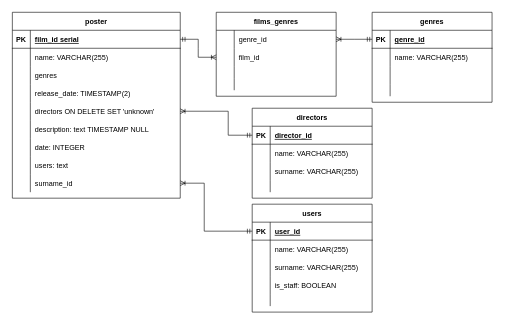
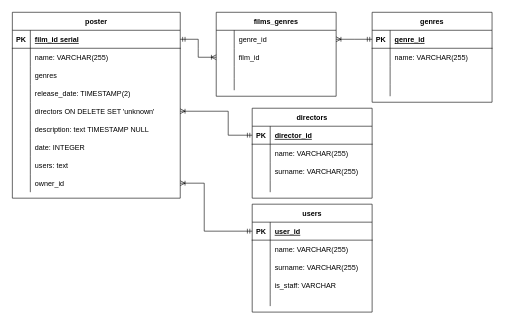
  <mxCell id="0" />
  <mxCell id="1" parent="0" />
  <mxCell id="2" value="poster" style="shape=table;startSize=30;container=1;collapsible=1;childLayout=tableLayout;fixedRows=1;rowLines=0;fontStyle=1;align=center;resizeLast=1;" parent="1" vertex="1"><mxGeometry x="20" y="20" width="280" height="310" as="geometry" /></mxCell>
  <mxCell id="3" value="" style="shape=tableRow;horizontal=0;startSize=0;swimlaneHead=0;swimlaneBody=0;fillColor=none;collapsible=0;dropTarget=0;points=[[0,0.5],[1,0.5]];portConstraint=eastwest;top=0;left=0;right=0;bottom=1;" parent="2" vertex="1"><mxGeometry y="30" width="280" height="30" as="geometry" /></mxCell>
  <mxCell id="4" value="PK" style="shape=partialRectangle;connectable=0;fillColor=none;top=0;left=0;bottom=0;right=0;fontStyle=1;overflow=hidden;" parent="3" vertex="1"><mxGeometry width="30" height="30" as="geometry"><mxRectangle width="30" height="30" as="alternateBounds" /></mxGeometry></mxCell>
  <mxCell id="5" value="film_id serial" style="shape=partialRectangle;connectable=0;fillColor=none;top=0;left=0;bottom=0;right=0;align=left;spacingLeft=6;fontStyle=5;overflow=hidden;" parent="3" vertex="1"><mxGeometry x="30" width="250" height="30" as="geometry"><mxRectangle width="250" height="30" as="alternateBounds" /></mxGeometry></mxCell>
  <mxCell id="6" value="" style="shape=tableRow;horizontal=0;startSize=0;swimlaneHead=0;swimlaneBody=0;fillColor=none;collapsible=0;dropTarget=0;points=[[0,0.5],[1,0.5]];portConstraint=eastwest;top=0;left=0;right=0;bottom=0;" parent="2" vertex="1"><mxGeometry y="60" width="280" height="30" as="geometry" /></mxCell>
  <mxCell id="7" value="" style="shape=partialRectangle;connectable=0;fillColor=none;top=0;left=0;bottom=0;right=0;editable=1;overflow=hidden;" parent="6" vertex="1"><mxGeometry width="30" height="30" as="geometry"><mxRectangle width="30" height="30" as="alternateBounds" /></mxGeometry></mxCell>
  <mxCell id="8" value="name: VARCHAR(255)" style="shape=partialRectangle;connectable=0;fillColor=none;top=0;left=0;bottom=0;right=0;align=left;spacingLeft=6;overflow=hidden;" parent="6" vertex="1"><mxGeometry x="30" width="250" height="30" as="geometry"><mxRectangle width="250" height="30" as="alternateBounds" /></mxGeometry></mxCell>
  <mxCell id="9" value="" style="shape=tableRow;horizontal=0;startSize=0;swimlaneHead=0;swimlaneBody=0;fillColor=none;collapsible=0;dropTarget=0;points=[[0,0.5],[1,0.5]];portConstraint=eastwest;top=0;left=0;right=0;bottom=0;" parent="2" vertex="1"><mxGeometry y="90" width="280" height="30" as="geometry" /></mxCell>
  <mxCell id="10" value="" style="shape=partialRectangle;connectable=0;fillColor=none;top=0;left=0;bottom=0;right=0;editable=1;overflow=hidden;" parent="9" vertex="1"><mxGeometry width="30" height="30" as="geometry"><mxRectangle width="30" height="30" as="alternateBounds" /></mxGeometry></mxCell>
  <mxCell id="11" value="genres" style="shape=partialRectangle;connectable=0;fillColor=none;top=0;left=0;bottom=0;right=0;align=left;spacingLeft=6;overflow=hidden;" parent="9" vertex="1"><mxGeometry x="30" width="250" height="30" as="geometry"><mxRectangle width="250" height="30" as="alternateBounds" /></mxGeometry></mxCell>
  <mxCell id="12" value="" style="shape=tableRow;horizontal=0;startSize=0;swimlaneHead=0;swimlaneBody=0;fillColor=none;collapsible=0;dropTarget=0;points=[[0,0.5],[1,0.5]];portConstraint=eastwest;top=0;left=0;right=0;bottom=0;" parent="2" vertex="1"><mxGeometry y="120" width="280" height="30" as="geometry" /></mxCell>
  <mxCell id="13" value="" style="shape=partialRectangle;connectable=0;fillColor=none;top=0;left=0;bottom=0;right=0;editable=1;overflow=hidden;" parent="12" vertex="1"><mxGeometry width="30" height="30" as="geometry"><mxRectangle width="30" height="30" as="alternateBounds" /></mxGeometry></mxCell>
  <mxCell id="14" value="release_date: TIMESTAMP(2)" style="shape=partialRectangle;connectable=0;fillColor=none;top=0;left=0;bottom=0;right=0;align=left;spacingLeft=6;overflow=hidden;" parent="12" vertex="1"><mxGeometry x="30" width="250" height="30" as="geometry"><mxRectangle width="250" height="30" as="alternateBounds" /></mxGeometry></mxCell>
  <mxCell id="15" value="" style="shape=tableRow;horizontal=0;startSize=0;swimlaneHead=0;swimlaneBody=0;fillColor=none;collapsible=0;dropTarget=0;points=[[0,0.5],[1,0.5]];portConstraint=eastwest;top=0;left=0;right=0;bottom=0;" parent="2" vertex="1"><mxGeometry y="150" width="280" height="30" as="geometry" /></mxCell>
  <mxCell id="16" value="" style="shape=partialRectangle;connectable=0;fillColor=none;top=0;left=0;bottom=0;right=0;editable=1;overflow=hidden;" parent="15" vertex="1"><mxGeometry width="30" height="30" as="geometry"><mxRectangle width="30" height="30" as="alternateBounds" /></mxGeometry></mxCell>
  <mxCell id="17" value="directors ON DELETE SET 'unknown'" style="shape=partialRectangle;connectable=0;fillColor=none;top=0;left=0;bottom=0;right=0;align=left;spacingLeft=6;overflow=hidden;" parent="15" vertex="1"><mxGeometry x="30" width="250" height="30" as="geometry"><mxRectangle width="250" height="30" as="alternateBounds" /></mxGeometry></mxCell>
  <mxCell id="18" value="" style="shape=tableRow;horizontal=0;startSize=0;swimlaneHead=0;swimlaneBody=0;fillColor=none;collapsible=0;dropTarget=0;points=[[0,0.5],[1,0.5]];portConstraint=eastwest;top=0;left=0;right=0;bottom=0;" parent="2" vertex="1"><mxGeometry y="180" width="280" height="30" as="geometry" /></mxCell>
  <mxCell id="19" value="" style="shape=partialRectangle;connectable=0;fillColor=none;top=0;left=0;bottom=0;right=0;editable=1;overflow=hidden;" parent="18" vertex="1"><mxGeometry width="30" height="30" as="geometry"><mxRectangle width="30" height="30" as="alternateBounds" /></mxGeometry></mxCell>
  <mxCell id="20" value="description: text TIMESTAMP NULL " style="shape=partialRectangle;connectable=0;fillColor=none;top=0;left=0;bottom=0;right=0;align=left;spacingLeft=6;overflow=hidden;" parent="18" vertex="1"><mxGeometry x="30" width="250" height="30" as="geometry"><mxRectangle width="250" height="30" as="alternateBounds" /></mxGeometry></mxCell>
  <mxCell id="21" value="" style="shape=tableRow;horizontal=0;startSize=0;swimlaneHead=0;swimlaneBody=0;fillColor=none;collapsible=0;dropTarget=0;points=[[0,0.5],[1,0.5]];portConstraint=eastwest;top=0;left=0;right=0;bottom=0;" parent="2" vertex="1"><mxGeometry y="210" width="280" height="30" as="geometry" /></mxCell>
  <mxCell id="22" value="" style="shape=partialRectangle;connectable=0;fillColor=none;top=0;left=0;bottom=0;right=0;editable=1;overflow=hidden;" parent="21" vertex="1"><mxGeometry width="30" height="30" as="geometry"><mxRectangle width="30" height="30" as="alternateBounds" /></mxGeometry></mxCell>
  <mxCell id="23" value="date: INTEGER " style="shape=partialRectangle;connectable=0;fillColor=none;top=0;left=0;bottom=0;right=0;align=left;spacingLeft=6;overflow=hidden;" parent="21" vertex="1"><mxGeometry x="30" width="250" height="30" as="geometry"><mxRectangle width="250" height="30" as="alternateBounds" /></mxGeometry></mxCell>
  <mxCell id="24" value="" style="shape=tableRow;horizontal=0;startSize=0;swimlaneHead=0;swimlaneBody=0;fillColor=none;collapsible=0;dropTarget=0;points=[[0,0.5],[1,0.5]];portConstraint=eastwest;top=0;left=0;right=0;bottom=0;" parent="2" vertex="1"><mxGeometry y="240" width="280" height="30" as="geometry" /></mxCell>
  <mxCell id="25" value="" style="shape=partialRectangle;connectable=0;fillColor=none;top=0;left=0;bottom=0;right=0;editable=1;overflow=hidden;" parent="24" vertex="1"><mxGeometry width="30" height="30" as="geometry"><mxRectangle width="30" height="30" as="alternateBounds" /></mxGeometry></mxCell>
  <mxCell id="26" value="users: text" style="shape=partialRectangle;connectable=0;fillColor=none;top=0;left=0;bottom=0;right=0;align=left;spacingLeft=6;overflow=hidden;" parent="24" vertex="1"><mxGeometry x="30" width="250" height="30" as="geometry"><mxRectangle width="250" height="30" as="alternateBounds" /></mxGeometry></mxCell>
  <mxCell id="27" value="" style="shape=tableRow;horizontal=0;startSize=0;swimlaneHead=0;swimlaneBody=0;fillColor=none;collapsible=0;dropTarget=0;points=[[0,0.5],[1,0.5]];portConstraint=eastwest;top=0;left=0;right=0;bottom=0;" parent="2" vertex="1"><mxGeometry y="270" width="280" height="30" as="geometry" /></mxCell>
  <mxCell id="28" value="" style="shape=partialRectangle;connectable=0;fillColor=none;top=0;left=0;bottom=0;right=0;editable=1;overflow=hidden;" parent="27" vertex="1"><mxGeometry width="30" height="30" as="geometry"><mxRectangle width="30" height="30" as="alternateBounds" /></mxGeometry></mxCell>
- <mxCell id="29" value="surname_id" style="shape=partialRectangle;connectable=0;fillColor=none;top=0;left=0;bottom=0;right=0;align=left;spacingLeft=6;overflow=hidden;" parent="27" vertex="1"><mxGeometry x="30" width="250" height="30" as="geometry"><mxRectangle width="250" height="30" as="alternateBounds" /></mxGeometry></mxCell>
+ <mxCell id="29" value="owner_id" style="shape=partialRectangle;connectable=0;fillColor=none;top=0;left=0;bottom=0;right=0;align=left;spacingLeft=6;overflow=hidden;" parent="27" vertex="1"><mxGeometry x="30" width="250" height="30" as="geometry"><mxRectangle width="250" height="30" as="alternateBounds" /></mxGeometry></mxCell>
  <mxCell id="30" value="genres" style="shape=table;startSize=30;container=1;collapsible=1;childLayout=tableLayout;fixedRows=1;rowLines=0;fontStyle=1;align=center;resizeLast=1;" parent="1" vertex="1"><mxGeometry x="620" y="20" width="200" height="150" as="geometry" /></mxCell>
  <mxCell id="31" value="" style="shape=tableRow;horizontal=0;startSize=0;swimlaneHead=0;swimlaneBody=0;fillColor=none;collapsible=0;dropTarget=0;points=[[0,0.5],[1,0.5]];portConstraint=eastwest;top=0;left=0;right=0;bottom=1;" parent="30" vertex="1"><mxGeometry y="30" width="200" height="30" as="geometry" /></mxCell>
  <mxCell id="32" value="PK" style="shape=partialRectangle;connectable=0;fillColor=none;top=0;left=0;bottom=0;right=0;fontStyle=1;overflow=hidden;" parent="31" vertex="1"><mxGeometry width="30" height="30" as="geometry"><mxRectangle width="30" height="30" as="alternateBounds" /></mxGeometry></mxCell>
  <mxCell id="33" value="genre_id" style="shape=partialRectangle;connectable=0;fillColor=none;top=0;left=0;bottom=0;right=0;align=left;spacingLeft=6;fontStyle=5;overflow=hidden;" parent="31" vertex="1"><mxGeometry x="30" width="170" height="30" as="geometry"><mxRectangle width="170" height="30" as="alternateBounds" /></mxGeometry></mxCell>
  <mxCell id="34" value="" style="shape=tableRow;horizontal=0;startSize=0;swimlaneHead=0;swimlaneBody=0;fillColor=none;collapsible=0;dropTarget=0;points=[[0,0.5],[1,0.5]];portConstraint=eastwest;top=0;left=0;right=0;bottom=0;" parent="30" vertex="1"><mxGeometry y="60" width="200" height="30" as="geometry" /></mxCell>
  <mxCell id="35" value="" style="shape=partialRectangle;connectable=0;fillColor=none;top=0;left=0;bottom=0;right=0;editable=1;overflow=hidden;" parent="34" vertex="1"><mxGeometry width="30" height="30" as="geometry"><mxRectangle width="30" height="30" as="alternateBounds" /></mxGeometry></mxCell>
  <mxCell id="36" value="name: VARCHAR(255)" style="shape=partialRectangle;connectable=0;fillColor=none;top=0;left=0;bottom=0;right=0;align=left;spacingLeft=6;overflow=hidden;" parent="34" vertex="1"><mxGeometry x="30" width="170" height="30" as="geometry"><mxRectangle width="170" height="30" as="alternateBounds" /></mxGeometry></mxCell>
  <mxCell id="37" value="" style="shape=tableRow;horizontal=0;startSize=0;swimlaneHead=0;swimlaneBody=0;fillColor=none;collapsible=0;dropTarget=0;points=[[0,0.5],[1,0.5]];portConstraint=eastwest;top=0;left=0;right=0;bottom=0;" parent="30" vertex="1"><mxGeometry y="90" width="200" height="30" as="geometry" /></mxCell>
  <mxCell id="38" value="" style="shape=partialRectangle;connectable=0;fillColor=none;top=0;left=0;bottom=0;right=0;editable=1;overflow=hidden;" parent="37" vertex="1"><mxGeometry width="30" height="30" as="geometry"><mxRectangle width="30" height="30" as="alternateBounds" /></mxGeometry></mxCell>
  <mxCell id="39" value="" style="shape=partialRectangle;connectable=0;fillColor=none;top=0;left=0;bottom=0;right=0;align=left;spacingLeft=6;overflow=hidden;" parent="37" vertex="1"><mxGeometry x="30" width="170" height="30" as="geometry"><mxRectangle width="170" height="30" as="alternateBounds" /></mxGeometry></mxCell>
  <mxCell id="40" value="" style="shape=tableRow;horizontal=0;startSize=0;swimlaneHead=0;swimlaneBody=0;fillColor=none;collapsible=0;dropTarget=0;points=[[0,0.5],[1,0.5]];portConstraint=eastwest;top=0;left=0;right=0;bottom=0;" parent="30" vertex="1"><mxGeometry y="120" width="200" height="20" as="geometry" /></mxCell>
  <mxCell id="41" value="" style="shape=partialRectangle;connectable=0;fillColor=none;top=0;left=0;bottom=0;right=0;editable=1;overflow=hidden;" parent="40" vertex="1"><mxGeometry width="30" height="20" as="geometry"><mxRectangle width="30" height="20" as="alternateBounds" /></mxGeometry></mxCell>
  <mxCell id="42" value="" style="shape=partialRectangle;connectable=0;fillColor=none;top=0;left=0;bottom=0;right=0;align=left;spacingLeft=6;overflow=hidden;" parent="40" vertex="1"><mxGeometry x="30" width="170" height="20" as="geometry"><mxRectangle width="170" height="20" as="alternateBounds" /></mxGeometry></mxCell>
  <mxCell id="43" value="directors" style="shape=table;startSize=30;container=1;collapsible=1;childLayout=tableLayout;fixedRows=1;rowLines=0;fontStyle=1;align=center;resizeLast=1;" parent="1" vertex="1"><mxGeometry x="420" y="180" width="200" height="150" as="geometry" /></mxCell>
  <mxCell id="44" value="" style="shape=tableRow;horizontal=0;startSize=0;swimlaneHead=0;swimlaneBody=0;fillColor=none;collapsible=0;dropTarget=0;points=[[0,0.5],[1,0.5]];portConstraint=eastwest;top=0;left=0;right=0;bottom=1;" parent="43" vertex="1"><mxGeometry y="30" width="200" height="30" as="geometry" /></mxCell>
  <mxCell id="45" value="PK" style="shape=partialRectangle;connectable=0;fillColor=none;top=0;left=0;bottom=0;right=0;fontStyle=1;overflow=hidden;" parent="44" vertex="1"><mxGeometry width="30" height="30" as="geometry"><mxRectangle width="30" height="30" as="alternateBounds" /></mxGeometry></mxCell>
  <mxCell id="46" value="director_id" style="shape=partialRectangle;connectable=0;fillColor=none;top=0;left=0;bottom=0;right=0;align=left;spacingLeft=6;fontStyle=5;overflow=hidden;" parent="44" vertex="1"><mxGeometry x="30" width="170" height="30" as="geometry"><mxRectangle width="170" height="30" as="alternateBounds" /></mxGeometry></mxCell>
  <mxCell id="47" value="" style="shape=tableRow;horizontal=0;startSize=0;swimlaneHead=0;swimlaneBody=0;fillColor=none;collapsible=0;dropTarget=0;points=[[0,0.5],[1,0.5]];portConstraint=eastwest;top=0;left=0;right=0;bottom=0;" parent="43" vertex="1"><mxGeometry y="60" width="200" height="30" as="geometry" /></mxCell>
  <mxCell id="48" value="" style="shape=partialRectangle;connectable=0;fillColor=none;top=0;left=0;bottom=0;right=0;editable=1;overflow=hidden;" parent="47" vertex="1"><mxGeometry width="30" height="30" as="geometry"><mxRectangle width="30" height="30" as="alternateBounds" /></mxGeometry></mxCell>
  <mxCell id="49" value="name: VARCHAR(255)" style="shape=partialRectangle;connectable=0;fillColor=none;top=0;left=0;bottom=0;right=0;align=left;spacingLeft=6;overflow=hidden;" parent="47" vertex="1"><mxGeometry x="30" width="170" height="30" as="geometry"><mxRectangle width="170" height="30" as="alternateBounds" /></mxGeometry></mxCell>
  <mxCell id="50" value="" style="shape=tableRow;horizontal=0;startSize=0;swimlaneHead=0;swimlaneBody=0;fillColor=none;collapsible=0;dropTarget=0;points=[[0,0.5],[1,0.5]];portConstraint=eastwest;top=0;left=0;right=0;bottom=0;" parent="43" vertex="1"><mxGeometry y="90" width="200" height="30" as="geometry" /></mxCell>
  <mxCell id="51" value="" style="shape=partialRectangle;connectable=0;fillColor=none;top=0;left=0;bottom=0;right=0;editable=1;overflow=hidden;" parent="50" vertex="1"><mxGeometry width="30" height="30" as="geometry"><mxRectangle width="30" height="30" as="alternateBounds" /></mxGeometry></mxCell>
  <mxCell id="52" value="surname: VARCHAR(255)" style="shape=partialRectangle;connectable=0;fillColor=none;top=0;left=0;bottom=0;right=0;align=left;spacingLeft=6;overflow=hidden;" parent="50" vertex="1"><mxGeometry x="30" width="170" height="30" as="geometry"><mxRectangle width="170" height="30" as="alternateBounds" /></mxGeometry></mxCell>
  <mxCell id="53" value="" style="shape=tableRow;horizontal=0;startSize=0;swimlaneHead=0;swimlaneBody=0;fillColor=none;collapsible=0;dropTarget=0;points=[[0,0.5],[1,0.5]];portConstraint=eastwest;top=0;left=0;right=0;bottom=0;" parent="43" vertex="1"><mxGeometry y="120" width="200" height="20" as="geometry" /></mxCell>
  <mxCell id="54" value="" style="shape=partialRectangle;connectable=0;fillColor=none;top=0;left=0;bottom=0;right=0;editable=1;overflow=hidden;" parent="53" vertex="1"><mxGeometry width="30" height="20" as="geometry"><mxRectangle width="30" height="20" as="alternateBounds" /></mxGeometry></mxCell>
  <mxCell id="55" value="" style="shape=partialRectangle;connectable=0;fillColor=none;top=0;left=0;bottom=0;right=0;align=left;spacingLeft=6;overflow=hidden;" parent="53" vertex="1"><mxGeometry x="30" width="170" height="20" as="geometry"><mxRectangle width="170" height="20" as="alternateBounds" /></mxGeometry></mxCell>
  <mxCell id="56" value="" style="edgeStyle=orthogonalEdgeStyle;fontSize=12;html=1;endArrow=ERoneToMany;startArrow=ERmandOne;rounded=0;exitX=0;exitY=0.5;exitDx=0;exitDy=0;entryX=1;entryY=0.5;entryDx=0;entryDy=0;" parent="1" source="44" target="15" edge="1"><mxGeometry width="100" height="100" relative="1" as="geometry"><mxPoint x="450" y="85" as="sourcePoint" /><mxPoint x="310" y="135" as="targetPoint" /><Array as="points"><mxPoint x="380" y="225" /><mxPoint x="380" y="185" /></Array></mxGeometry></mxCell>
  <mxCell id="57" value="users" style="shape=table;startSize=30;container=1;collapsible=1;childLayout=tableLayout;fixedRows=1;rowLines=0;fontStyle=1;align=center;resizeLast=1;" parent="1" vertex="1"><mxGeometry x="420" y="340" width="200" height="180" as="geometry" /></mxCell>
  <mxCell id="58" value="" style="shape=tableRow;horizontal=0;startSize=0;swimlaneHead=0;swimlaneBody=0;fillColor=none;collapsible=0;dropTarget=0;points=[[0,0.5],[1,0.5]];portConstraint=eastwest;top=0;left=0;right=0;bottom=1;" parent="57" vertex="1"><mxGeometry y="30" width="200" height="30" as="geometry" /></mxCell>
  <mxCell id="59" value="PK" style="shape=partialRectangle;connectable=0;fillColor=none;top=0;left=0;bottom=0;right=0;fontStyle=1;overflow=hidden;" parent="58" vertex="1"><mxGeometry width="30" height="30" as="geometry"><mxRectangle width="30" height="30" as="alternateBounds" /></mxGeometry></mxCell>
  <mxCell id="60" value="user_id" style="shape=partialRectangle;connectable=0;fillColor=none;top=0;left=0;bottom=0;right=0;align=left;spacingLeft=6;fontStyle=5;overflow=hidden;" parent="58" vertex="1"><mxGeometry x="30" width="170" height="30" as="geometry"><mxRectangle width="170" height="30" as="alternateBounds" /></mxGeometry></mxCell>
  <mxCell id="61" value="" style="shape=tableRow;horizontal=0;startSize=0;swimlaneHead=0;swimlaneBody=0;fillColor=none;collapsible=0;dropTarget=0;points=[[0,0.5],[1,0.5]];portConstraint=eastwest;top=0;left=0;right=0;bottom=0;" parent="57" vertex="1"><mxGeometry y="60" width="200" height="30" as="geometry" /></mxCell>
  <mxCell id="62" value="" style="shape=partialRectangle;connectable=0;fillColor=none;top=0;left=0;bottom=0;right=0;editable=1;overflow=hidden;" parent="61" vertex="1"><mxGeometry width="30" height="30" as="geometry"><mxRectangle width="30" height="30" as="alternateBounds" /></mxGeometry></mxCell>
  <mxCell id="63" value="name: VARCHAR(255)" style="shape=partialRectangle;connectable=0;fillColor=none;top=0;left=0;bottom=0;right=0;align=left;spacingLeft=6;overflow=hidden;" parent="61" vertex="1"><mxGeometry x="30" width="170" height="30" as="geometry"><mxRectangle width="170" height="30" as="alternateBounds" /></mxGeometry></mxCell>
  <mxCell id="64" value="" style="shape=tableRow;horizontal=0;startSize=0;swimlaneHead=0;swimlaneBody=0;fillColor=none;collapsible=0;dropTarget=0;points=[[0,0.5],[1,0.5]];portConstraint=eastwest;top=0;left=0;right=0;bottom=0;" parent="57" vertex="1"><mxGeometry y="90" width="200" height="30" as="geometry" /></mxCell>
  <mxCell id="65" value="" style="shape=partialRectangle;connectable=0;fillColor=none;top=0;left=0;bottom=0;right=0;editable=1;overflow=hidden;" parent="64" vertex="1"><mxGeometry width="30" height="30" as="geometry"><mxRectangle width="30" height="30" as="alternateBounds" /></mxGeometry></mxCell>
  <mxCell id="66" value="surname: VARCHAR(255)" style="shape=partialRectangle;connectable=0;fillColor=none;top=0;left=0;bottom=0;right=0;align=left;spacingLeft=6;overflow=hidden;" parent="64" vertex="1"><mxGeometry x="30" width="170" height="30" as="geometry"><mxRectangle width="170" height="30" as="alternateBounds" /></mxGeometry></mxCell>
  <mxCell id="67" value="" style="shape=tableRow;horizontal=0;startSize=0;swimlaneHead=0;swimlaneBody=0;fillColor=none;collapsible=0;dropTarget=0;points=[[0,0.5],[1,0.5]];portConstraint=eastwest;top=0;left=0;right=0;bottom=0;" parent="57" vertex="1"><mxGeometry y="120" width="200" height="30" as="geometry" /></mxCell>
  <mxCell id="68" value="" style="shape=partialRectangle;connectable=0;fillColor=none;top=0;left=0;bottom=0;right=0;editable=1;overflow=hidden;" parent="67" vertex="1"><mxGeometry width="30" height="30" as="geometry"><mxRectangle width="30" height="30" as="alternateBounds" /></mxGeometry></mxCell>
- <mxCell id="69" value="is_staff: BOOLEAN" style="shape=partialRectangle;connectable=0;fillColor=none;top=0;left=0;bottom=0;right=0;align=left;spacingLeft=6;overflow=hidden;" parent="67" vertex="1"><mxGeometry x="30" width="170" height="30" as="geometry"><mxRectangle width="170" height="30" as="alternateBounds" /></mxGeometry></mxCell>
+ <mxCell id="69" value="is_staff: VARCHAR" style="shape=partialRectangle;connectable=0;fillColor=none;top=0;left=0;bottom=0;right=0;align=left;spacingLeft=6;overflow=hidden;" parent="67" vertex="1"><mxGeometry x="30" width="170" height="30" as="geometry"><mxRectangle width="170" height="30" as="alternateBounds" /></mxGeometry></mxCell>
  <mxCell id="70" value="" style="shape=tableRow;horizontal=0;startSize=0;swimlaneHead=0;swimlaneBody=0;fillColor=none;collapsible=0;dropTarget=0;points=[[0,0.5],[1,0.5]];portConstraint=eastwest;top=0;left=0;right=0;bottom=0;" parent="57" vertex="1"><mxGeometry y="150" width="200" height="20" as="geometry" /></mxCell>
  <mxCell id="71" value="" style="shape=partialRectangle;connectable=0;fillColor=none;top=0;left=0;bottom=0;right=0;editable=1;overflow=hidden;" parent="70" vertex="1"><mxGeometry width="30" height="20" as="geometry"><mxRectangle width="30" height="20" as="alternateBounds" /></mxGeometry></mxCell>
  <mxCell id="72" value="" style="shape=partialRectangle;connectable=0;fillColor=none;top=0;left=0;bottom=0;right=0;align=left;spacingLeft=6;overflow=hidden;" parent="70" vertex="1"><mxGeometry x="30" width="170" height="20" as="geometry"><mxRectangle width="170" height="20" as="alternateBounds" /></mxGeometry></mxCell>
  <mxCell id="73" value="" style="edgeStyle=orthogonalEdgeStyle;fontSize=12;html=1;endArrow=ERoneToMany;startArrow=ERmandOne;rounded=0;exitX=0;exitY=0.5;exitDx=0;exitDy=0;entryX=1;entryY=0.5;entryDx=0;entryDy=0;" parent="1" source="58" target="27" edge="1"><mxGeometry width="100" height="100" relative="1" as="geometry"><mxPoint x="70" y="490" as="sourcePoint" /><mxPoint x="170" y="390" as="targetPoint" /><Array as="points"><mxPoint x="340" y="385" /><mxPoint x="340" y="305" /></Array></mxGeometry></mxCell>
  <mxCell id="74" value="films_genres" style="shape=table;startSize=30;container=1;collapsible=1;childLayout=tableLayout;fixedRows=1;rowLines=0;fontStyle=1;align=center;resizeLast=1;" parent="1" vertex="1"><mxGeometry x="360" y="20" width="200" height="140" as="geometry" /></mxCell>
  <mxCell id="75" value="" style="shape=tableRow;horizontal=0;startSize=0;swimlaneHead=0;swimlaneBody=0;fillColor=none;collapsible=0;dropTarget=0;points=[[0,0.5],[1,0.5]];portConstraint=eastwest;top=0;left=0;right=0;bottom=0;" parent="74" vertex="1"><mxGeometry y="30" width="200" height="30" as="geometry" /></mxCell>
  <mxCell id="76" value="" style="shape=partialRectangle;connectable=0;fillColor=none;top=0;left=0;bottom=0;right=0;editable=1;overflow=hidden;" parent="75" vertex="1"><mxGeometry width="30" height="30" as="geometry"><mxRectangle width="30" height="30" as="alternateBounds" /></mxGeometry></mxCell>
  <mxCell id="77" value="genre_id" style="shape=partialRectangle;connectable=0;fillColor=none;top=0;left=0;bottom=0;right=0;align=left;spacingLeft=6;overflow=hidden;" parent="75" vertex="1"><mxGeometry x="30" width="170" height="30" as="geometry"><mxRectangle width="170" height="30" as="alternateBounds" /></mxGeometry></mxCell>
  <mxCell id="78" value="" style="shape=tableRow;horizontal=0;startSize=0;swimlaneHead=0;swimlaneBody=0;fillColor=none;collapsible=0;dropTarget=0;points=[[0,0.5],[1,0.5]];portConstraint=eastwest;top=0;left=0;right=0;bottom=0;" parent="74" vertex="1"><mxGeometry y="60" width="200" height="30" as="geometry" /></mxCell>
  <mxCell id="79" value="" style="shape=partialRectangle;connectable=0;fillColor=none;top=0;left=0;bottom=0;right=0;editable=1;overflow=hidden;" parent="78" vertex="1"><mxGeometry width="30" height="30" as="geometry"><mxRectangle width="30" height="30" as="alternateBounds" /></mxGeometry></mxCell>
  <mxCell id="80" value="film_id" style="shape=partialRectangle;connectable=0;fillColor=none;top=0;left=0;bottom=0;right=0;align=left;spacingLeft=6;overflow=hidden;" parent="78" vertex="1"><mxGeometry x="30" width="170" height="30" as="geometry"><mxRectangle width="170" height="30" as="alternateBounds" /></mxGeometry></mxCell>
  <mxCell id="81" value="" style="shape=tableRow;horizontal=0;startSize=0;swimlaneHead=0;swimlaneBody=0;fillColor=none;collapsible=0;dropTarget=0;points=[[0,0.5],[1,0.5]];portConstraint=eastwest;top=0;left=0;right=0;bottom=0;" parent="74" vertex="1"><mxGeometry y="90" width="200" height="20" as="geometry" /></mxCell>
  <mxCell id="82" value="" style="shape=partialRectangle;connectable=0;fillColor=none;top=0;left=0;bottom=0;right=0;editable=1;overflow=hidden;" parent="81" vertex="1"><mxGeometry width="30" height="20" as="geometry"><mxRectangle width="30" height="20" as="alternateBounds" /></mxGeometry></mxCell>
  <mxCell id="83" value="" style="shape=partialRectangle;connectable=0;fillColor=none;top=0;left=0;bottom=0;right=0;align=left;spacingLeft=6;overflow=hidden;" parent="81" vertex="1"><mxGeometry x="30" width="170" height="20" as="geometry"><mxRectangle width="170" height="20" as="alternateBounds" /></mxGeometry></mxCell>
  <mxCell id="84" value="" style="shape=tableRow;horizontal=0;startSize=0;swimlaneHead=0;swimlaneBody=0;fillColor=none;collapsible=0;dropTarget=0;points=[[0,0.5],[1,0.5]];portConstraint=eastwest;top=0;left=0;right=0;bottom=0;" parent="74" vertex="1"><mxGeometry y="110" width="200" height="20" as="geometry" /></mxCell>
  <mxCell id="85" value="" style="shape=partialRectangle;connectable=0;fillColor=none;top=0;left=0;bottom=0;right=0;editable=1;overflow=hidden;" parent="84" vertex="1"><mxGeometry width="30" height="20" as="geometry"><mxRectangle width="30" height="20" as="alternateBounds" /></mxGeometry></mxCell>
  <mxCell id="86" value="" style="shape=partialRectangle;connectable=0;fillColor=none;top=0;left=0;bottom=0;right=0;align=left;spacingLeft=6;overflow=hidden;" parent="84" vertex="1"><mxGeometry x="30" width="170" height="20" as="geometry"><mxRectangle width="170" height="20" as="alternateBounds" /></mxGeometry></mxCell>
  <mxCell id="87" value="" style="edgeStyle=entityRelationEdgeStyle;fontSize=12;html=1;endArrow=ERoneToMany;startArrow=ERmandOne;rounded=0;exitX=1;exitY=0.5;exitDx=0;exitDy=0;entryX=0;entryY=0.5;entryDx=0;entryDy=0;" parent="1" source="3" target="78" edge="1"><mxGeometry width="100" height="100" relative="1" as="geometry"><mxPoint x="330" y="120" as="sourcePoint" /><mxPoint x="360" y="100" as="targetPoint" /></mxGeometry></mxCell>
  <mxCell id="88" value="" style="edgeStyle=entityRelationEdgeStyle;fontSize=12;html=1;endArrow=ERoneToMany;startArrow=ERmandOne;rounded=0;entryX=1;entryY=0.5;entryDx=0;entryDy=0;exitX=0;exitY=0.5;exitDx=0;exitDy=0;" parent="1" source="31" target="75" edge="1"><mxGeometry width="100" height="100" relative="1" as="geometry"><mxPoint x="590" y="90" as="sourcePoint" /><mxPoint x="310" y="75" as="targetPoint" /></mxGeometry></mxCell>
